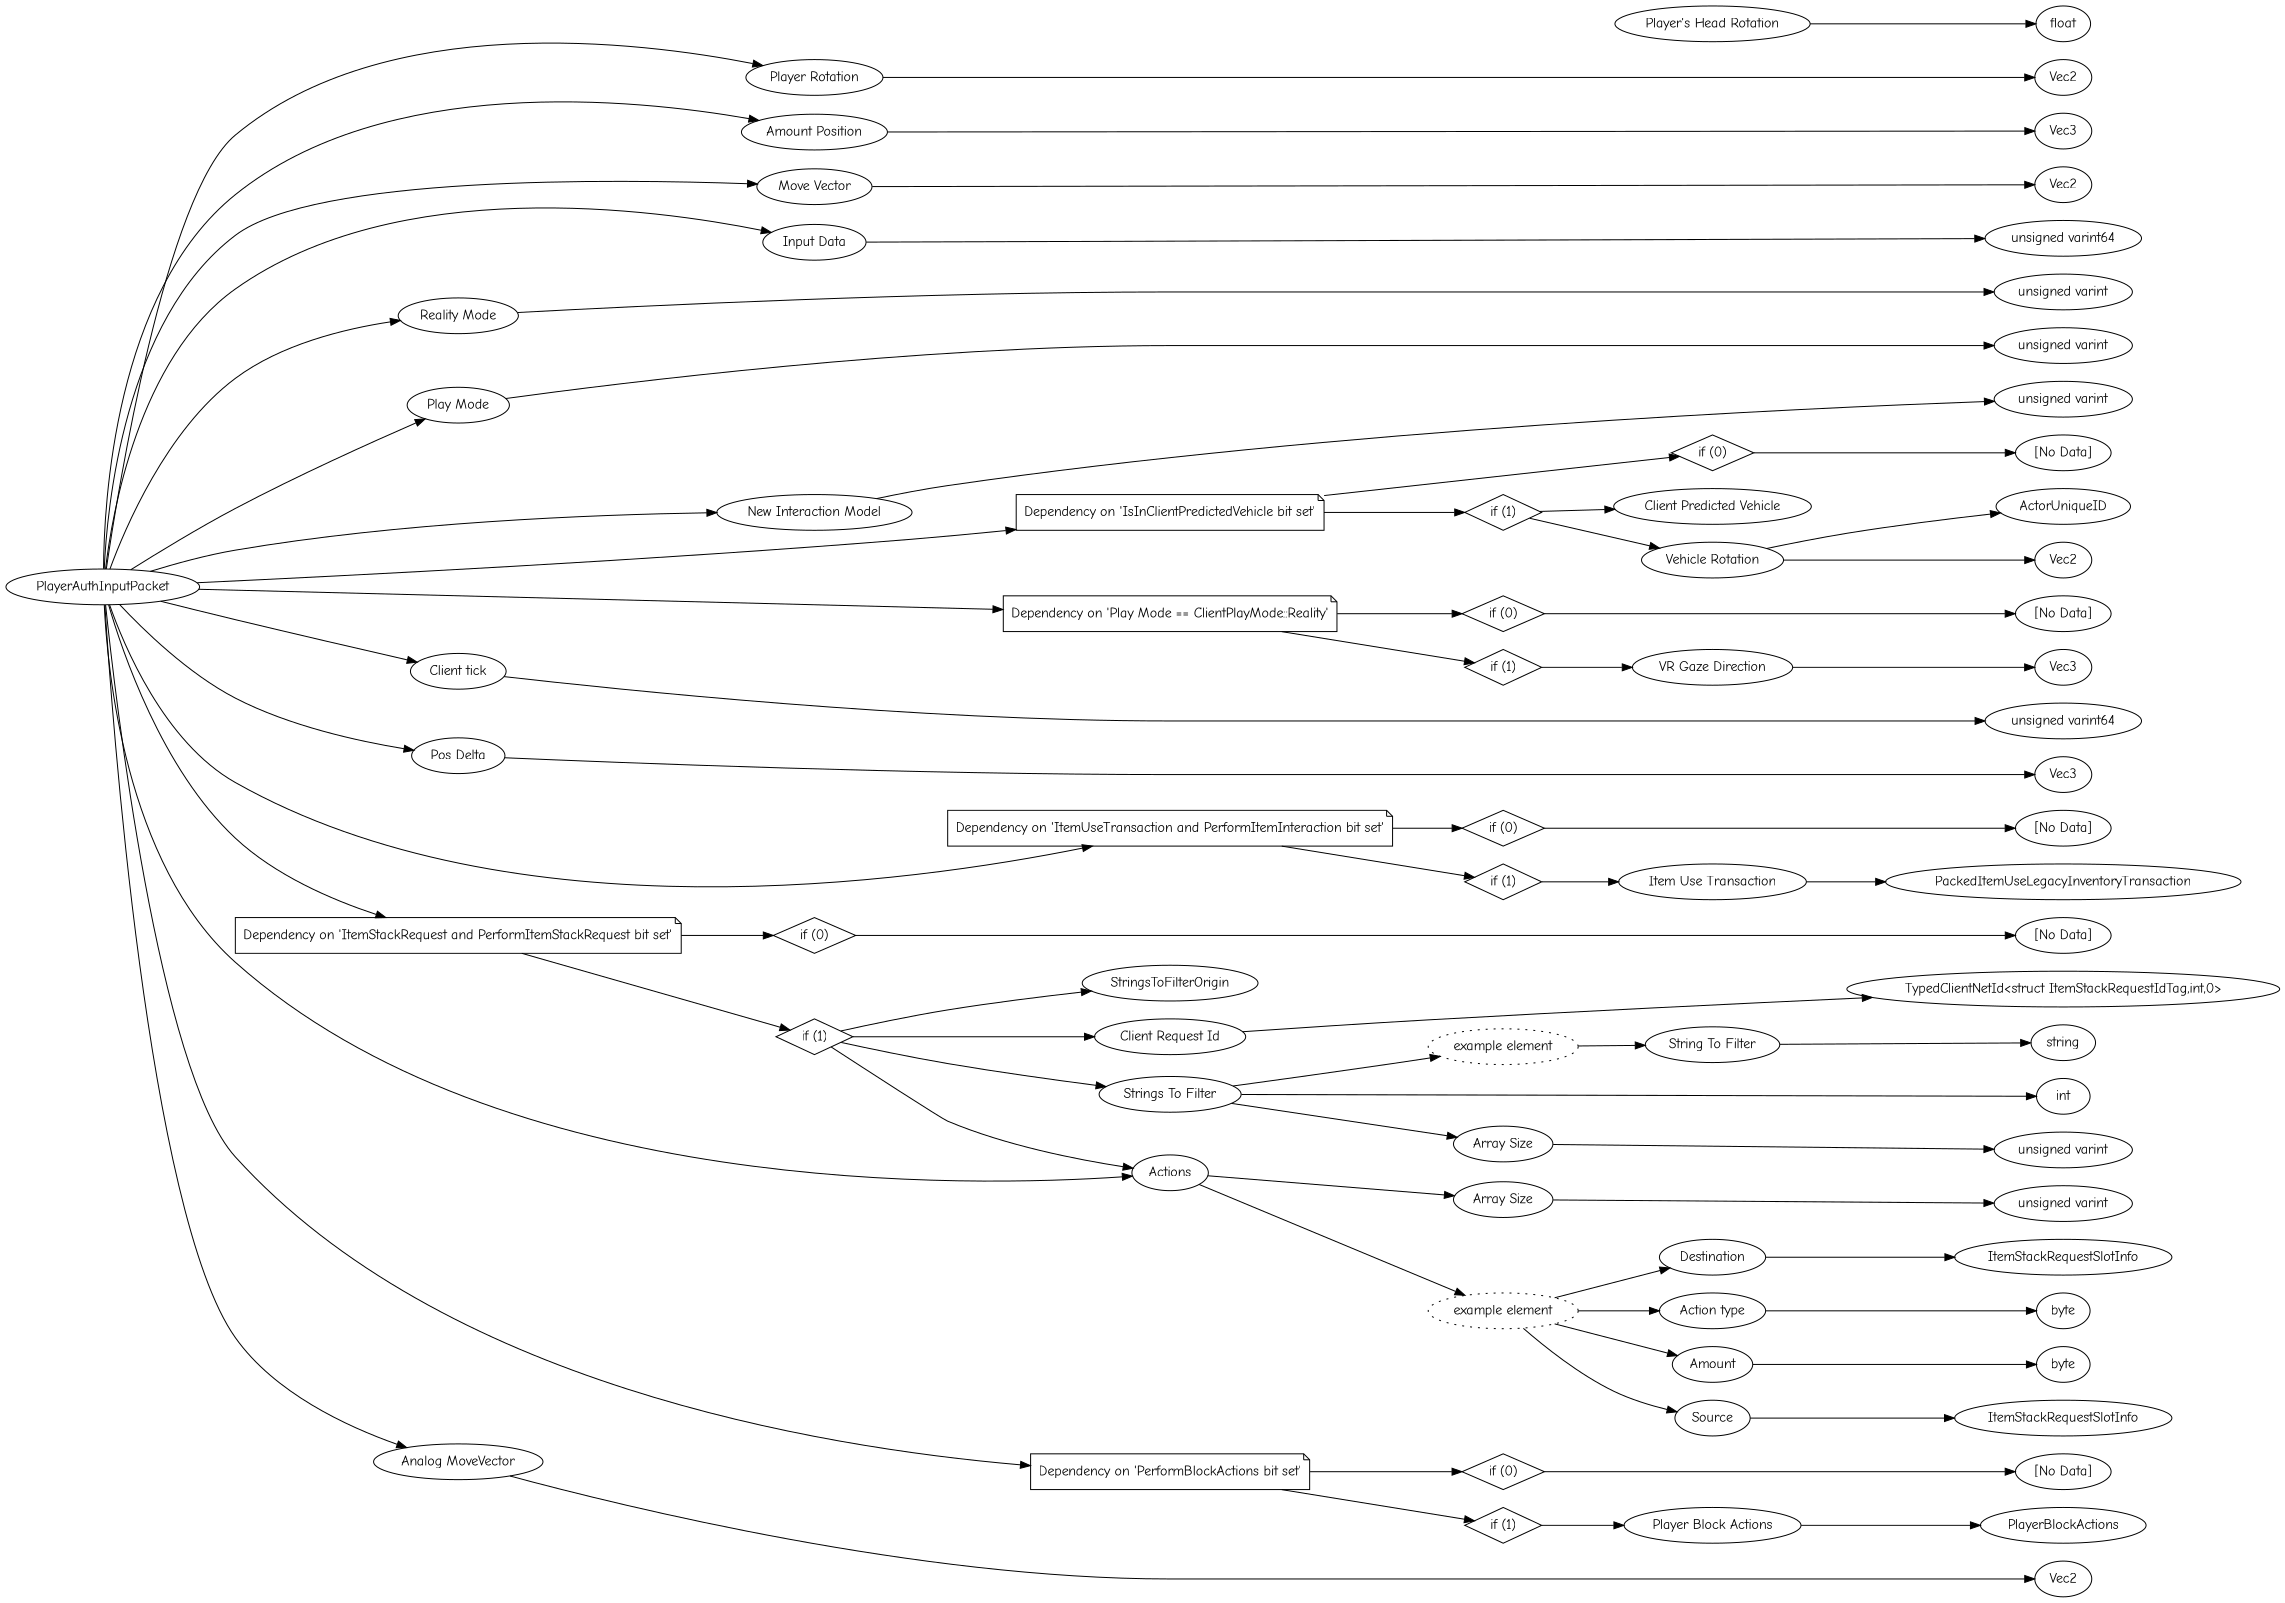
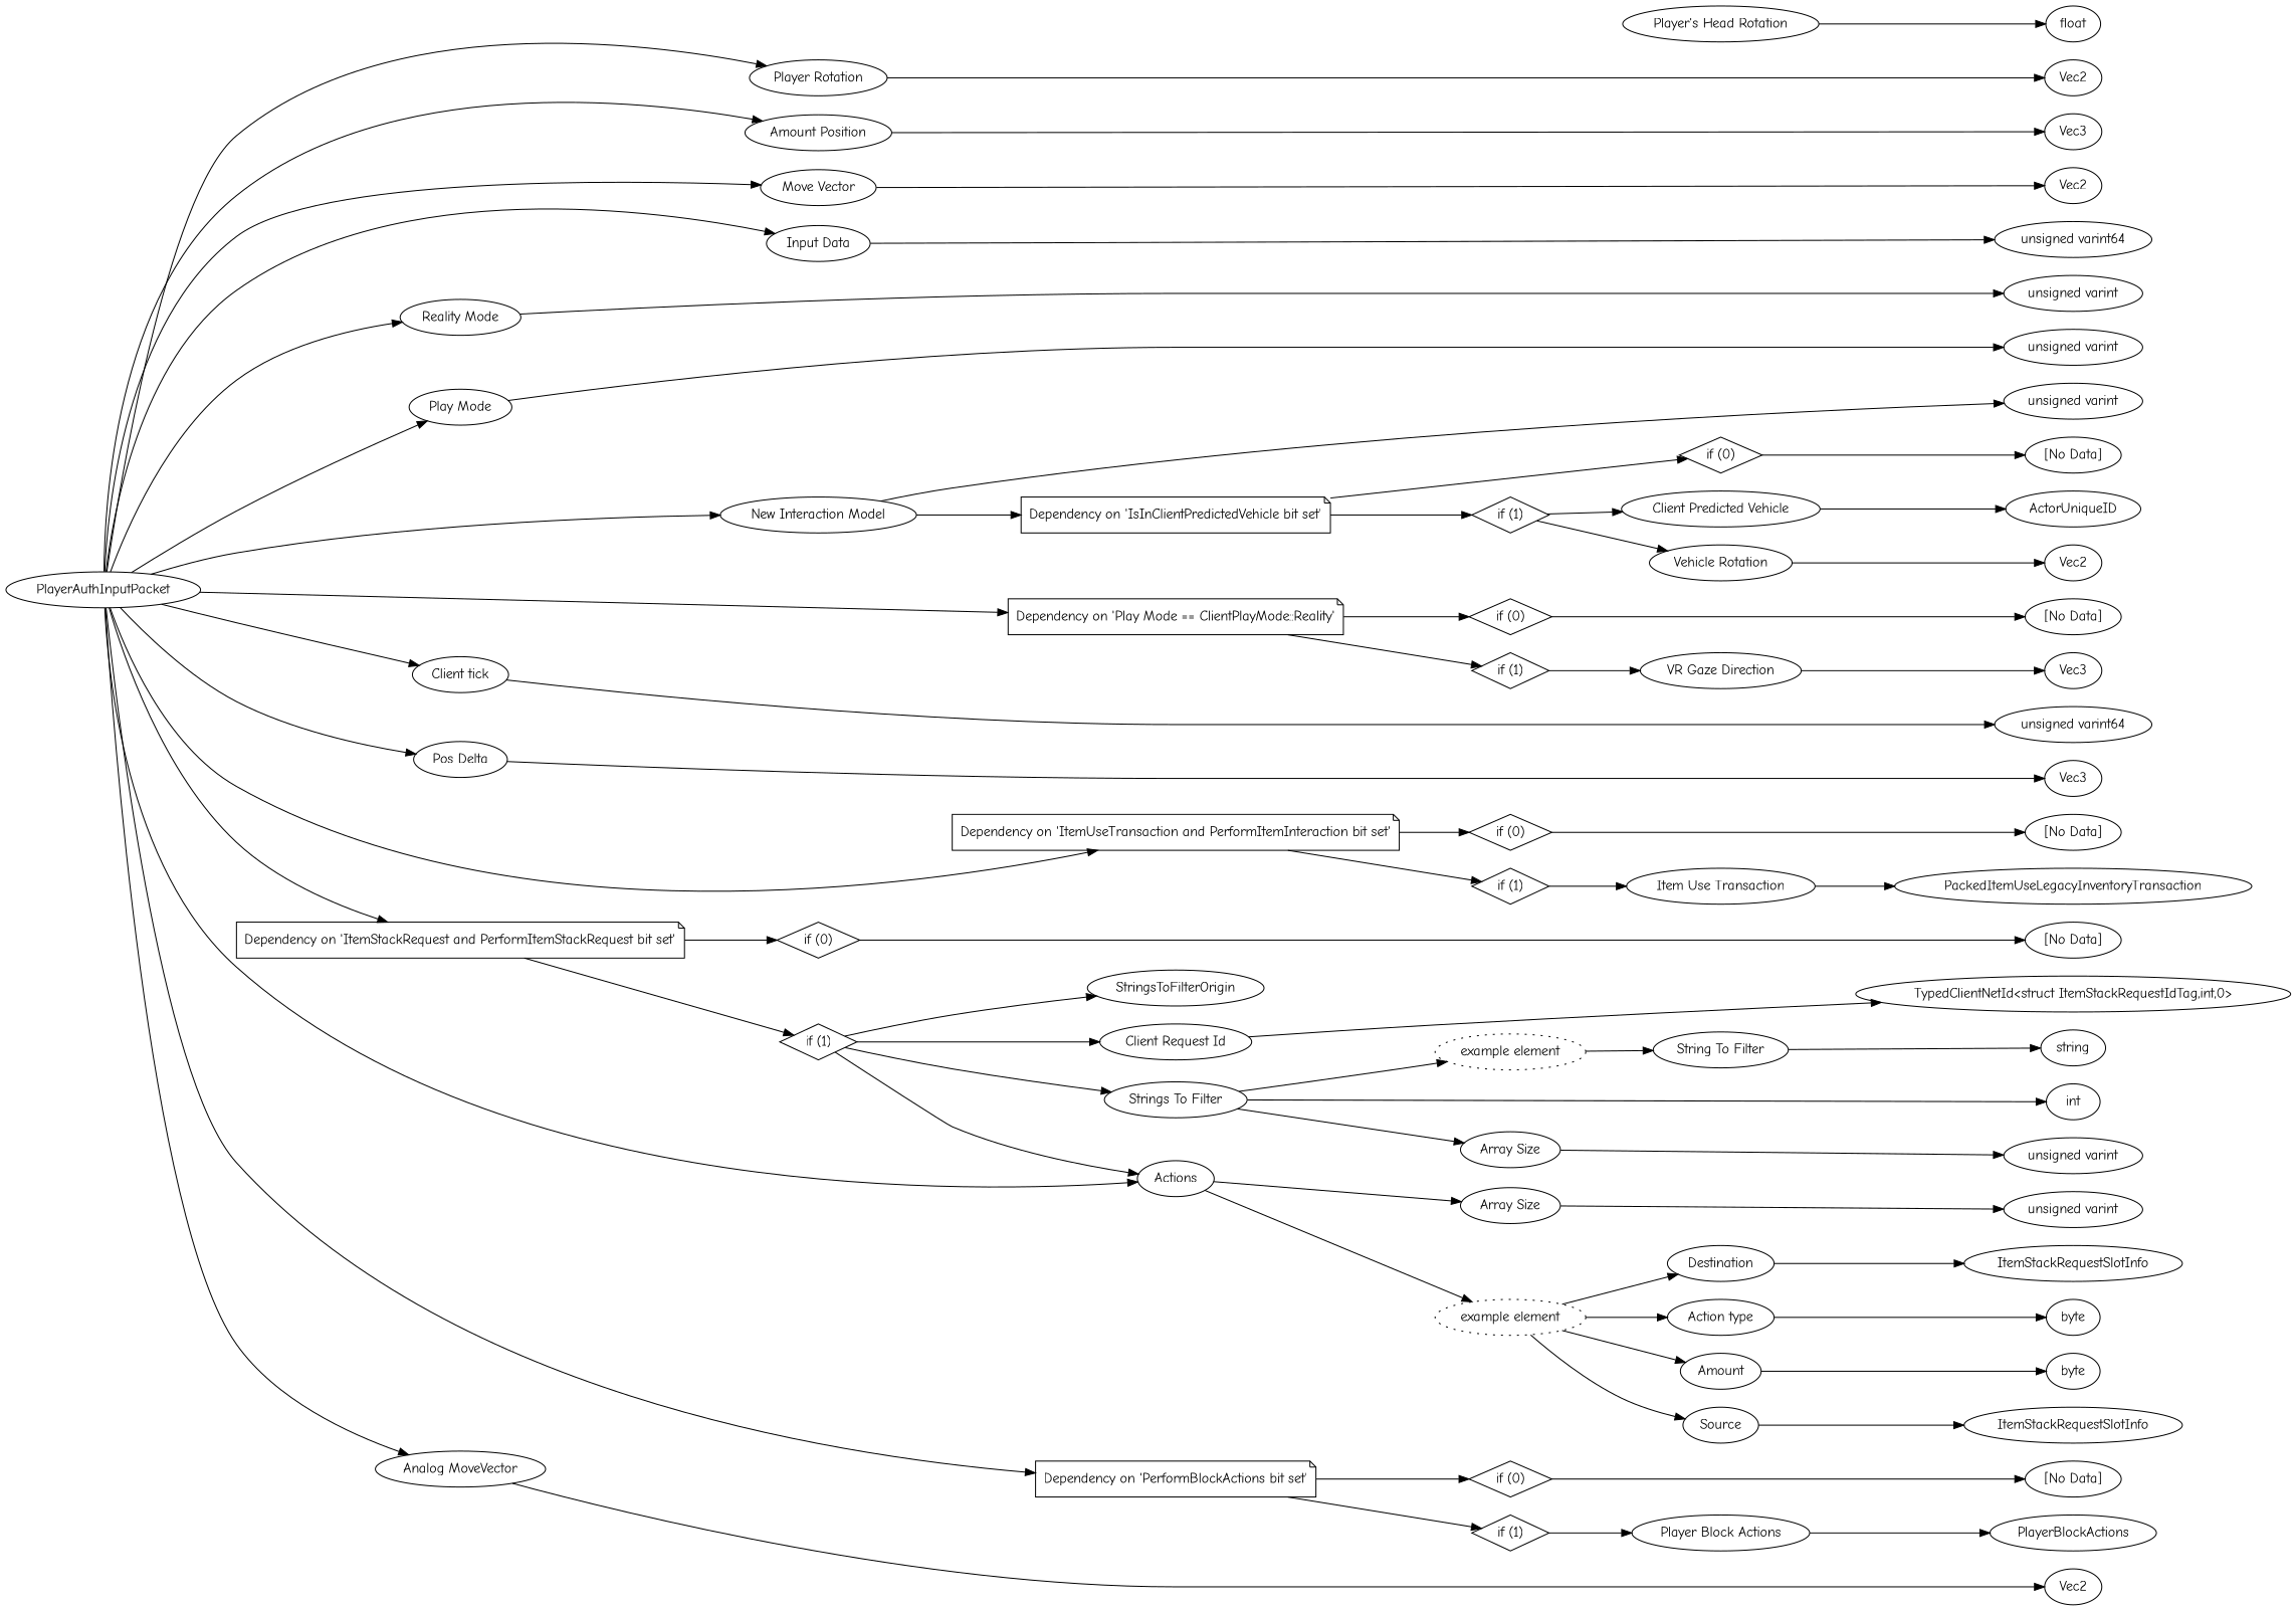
  digraph {
    fontname="Comic Neue"
    rankdir=LR
    node [fontname="Comic Neue"]
    edge [fontname="Comic Neue"]
    n1 [label=Vec2]
    n2 [label=Vec3]
    n3 [label=Vec2]
    n4 [label=float]
    n5 [label="unsigned varint64"]
    n6 [label="unsigned varint"]
    n7 [label="unsigned varint"]
    n8 [label="unsigned varint"]
    n9 [label="[No Data]"]
    n10 [label=Vec3]
    n11 [label="unsigned varint64"]
    n12 [label=Vec3]
    n13 [label="[No Data]"]
    n14 [label=PackedItemUseLegacyInventoryTransaction]
    n15 [label="[No Data]"]
    n16 [label="TypedClientNetId<struct ItemStackRequestIdTag,int,0>"]
    n17 [label="unsigned varint"]
    n18 [label=byte]
    n19 [label=byte]
    n20 [label=ItemStackRequestSlotInfo]
    n21 [label=ItemStackRequestSlotInfo]
    n22 [label="unsigned varint"]
    n23 [label=string]
    n24 [label=int]
    n25 [label="[No Data]"]
    n26 [label=PlayerBlockActions]
    n27 [label="[No Data]"]
    n28 [label=Vec2]
    n29 [label=ActorUniqueID]
    n30 [label=Vec2]
    n31 [label=PlayerAuthInputPacket]
    n32 [label="Player Rotation"]
    n33 [label="Amount Position"]
    n34 [label="Move Vector"]
    n35 [label="Input Data"]
    n36 [label="Reality Mode"]
    n37 [label="Play Mode"]
    n38 [label="New Interaction Model"]
    n39 [label="Dependency on 'Play Mode == ClientPlayMode::Reality'" shape=note]
    n40 [label="Client tick"]
    n41 [label="Pos Delta"]
    n42 [label="Dependency on 'ItemUseTransaction and PerformItemInteraction bit set'" shape=note]
    n43 [label="Dependency on 'ItemStackRequest and PerformItemStackRequest bit set'" shape=note]
    n44 [label="Dependency on 'PerformBlockActions bit set'" shape=note]
    n45 [label="Dependency on 'IsInClientPredictedVehicle bit set'" shape=note]
    n46 [label="Analog MoveVector"]
    n47 [label=Actions]
    n48 [label="Player's Head Rotation"]
    n49 [label="if (0)" shape=diamond]
    n50 [label="if (1)" shape=diamond]
    n51 [label="if (0)" shape=diamond]
    n52 [label="if (1)" shape=diamond]
    n53 [label="if (0)" shape=diamond]
    n54 [label="if (1)" shape=diamond]
    n55 [label="if (0)" shape=diamond]
    n56 [label="if (1)" shape=diamond]
    n57 [label="if (0)" shape=diamond]
    n58 [label="if (1)" shape=diamond]
    n59 [label="VR Gaze Direction"]
    n60 [label="Item Use Transaction"]
    n61 [label="Client Request Id"]
    n62 [label="Strings To Filter"]
    n63 [label=StringsToFilterOrigin]
    n64 [label="Array Size"]
    n65 [label="example element" style=dotted]
    n66 [label="Array Size"]
    n67 [label="example element" style=dotted]
    n68 [label="Action type"]
    n69 [label=Amount]
    n70 [label=Source]
    n71 [label=Destination]
    n72 [label="String To Filter"]
    n73 [label="Player Block Actions"]
    n74 [label="Vehicle Rotation"]
    n75 [label="Client Predicted Vehicle"]
    subgraph sub_1 {
      rank=max
      n1
      n2
      n3
      n4
      n5
      n6
      n7
      n8
      n9
      n10
      n11
      n12
      n13
      n14
      n15
      n16
      n17
      n18
      n19
      n20
      n21
      n22
      n23
      n24
      n25
      n26
      n27
      n28
      n29
      n30
    }
    n31 -> n32
    n31 -> n33
    n31 -> n34
    n31 -> n35
    n31 -> n36
    n31 -> n37
    n31 -> n38
    n31 -> n39
    n31 -> n40
    n31 -> n41
    n31 -> n42
    n31 -> n43
    n31 -> n44
-   n31 -> n45
+   n38 -> n45
    n31 -> n46
    n31 -> n47
    n32 -> n1
    n33 -> n2
    n34 -> n3
    n35 -> n5
    n36 -> n6
    n37 -> n7
    n38 -> n8
    n39 -> n49
    n39 -> n50
    n40 -> n11
    n41 -> n12
    n42 -> n51
    n42 -> n52
    n43 -> n53
    n43 -> n54
    n44 -> n55
    n44 -> n56
    n45 -> n57
    n45 -> n58
    n46 -> n30
    n47 -> n64
    n47 -> n65
    n48 -> n4
    n49 -> n9
    n50 -> n59
    n51 -> n13
    n52 -> n60
    n53 -> n15
    n54 -> n47
    n54 -> n61
    n54 -> n62
    n54 -> n63
    n55 -> n25
    n56 -> n73
    n57 -> n27
    n58 -> n74
    n58 -> n75
    n59 -> n10
    n60 -> n14
    n61 -> n16
    n62 -> n24
    n62 -> n66
    n62 -> n67
    n64 -> n17
    n65 -> n68
    n65 -> n69
    n65 -> n70
    n65 -> n71
    n66 -> n22
    n67 -> n72
    n68 -> n18
    n69 -> n19
    n70 -> n20
    n71 -> n21
    n72 -> n23
    n73 -> n26
    n74 -> n28
-   n74 -> n29
+   n75 -> n29
  }
